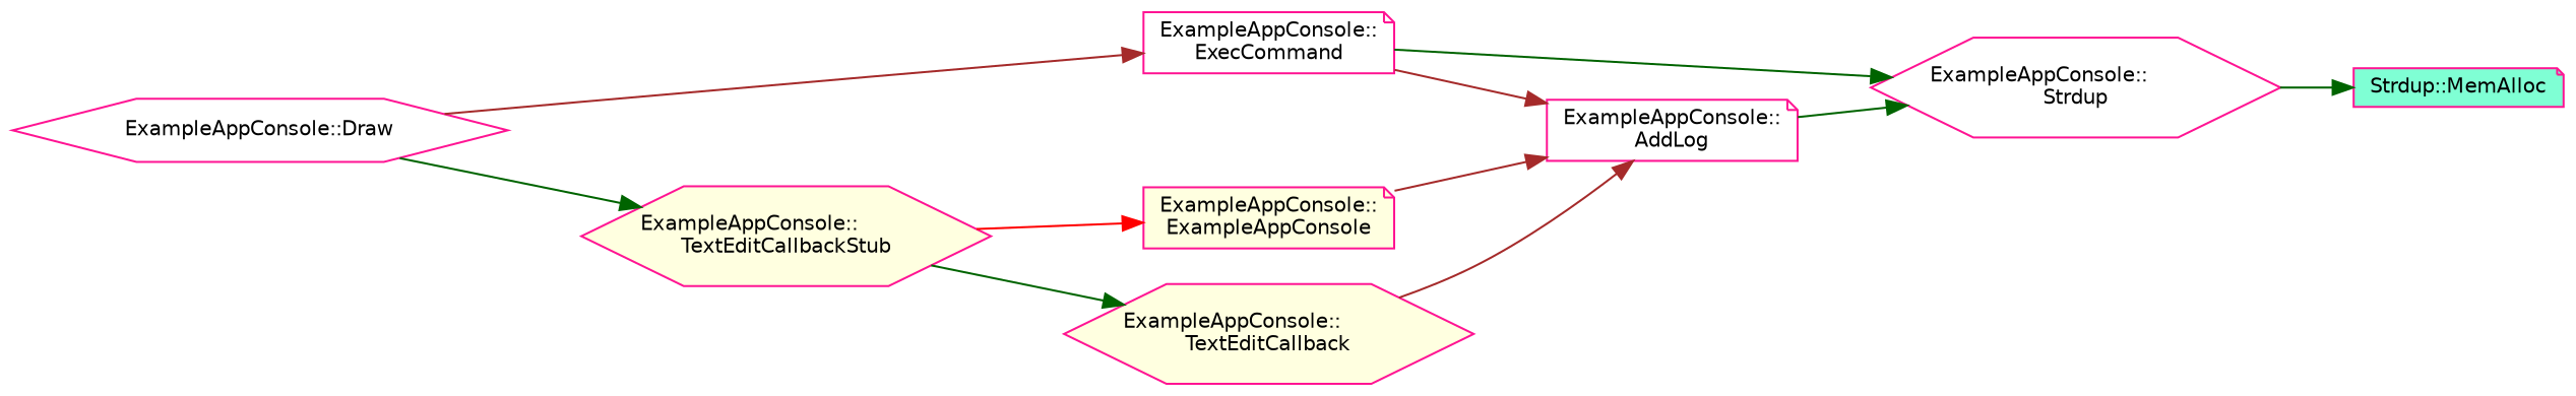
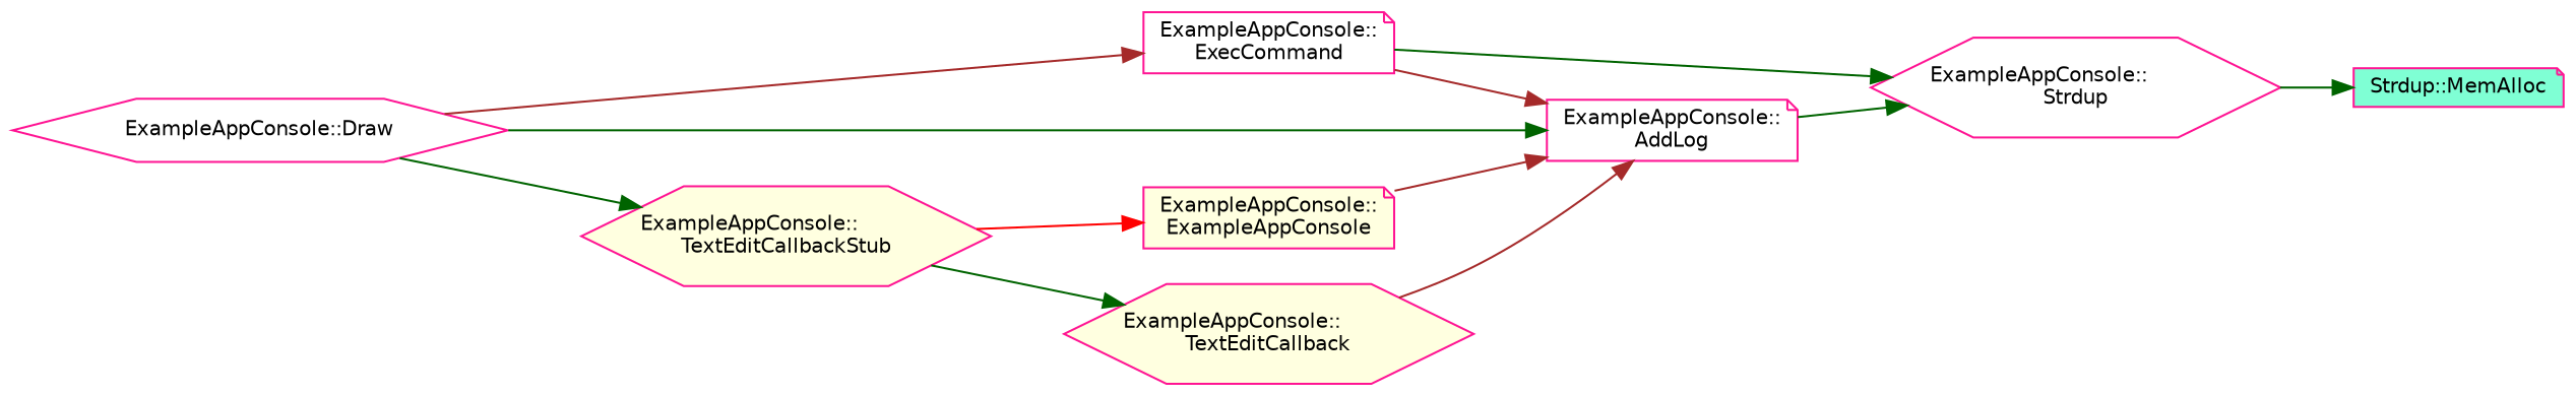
  digraph {
    rankdir=RL
    node [color=deeppink fillcolor=white fontname=Helvetica fontsize=10 shape=note style=filled]
    edge [color=darkgreen dir=back fontname=Helvetica fontsize=10 labelfontname=Helvetica labelfontsize=10 style=solid]
    n1 [fillcolor=aquamarine fontcolor=black height=0.2 label="Strdup::MemAlloc" width=0.4]
    n2 [height=0.2 label="ExampleAppConsole::\lStrdup" shape=hexagon width=0.4]
    n3 [height=0.2 label="ExampleAppConsole::\lAddLog" width=0.4]
    n4 [height=0.2 label="ExampleAppConsole::\lExecCommand" width=0.4]
    n5 [height=0.2 label="ExampleAppConsole::Draw" shape=hexagon width=0.4]
    n6 [fillcolor=lightyellow height=0.2 label="ExampleAppConsole::\lExampleAppConsole" width=0.4]
    n7 [fillcolor=lightyellow height=0.2 label="ExampleAppConsole::\lTextEditCallback" shape=hexagon width=0.4]
    n8 [fillcolor=lightyellow height=0.2 label="ExampleAppConsole::\lTextEditCallbackStub" shape=hexagon width=0.4]
    n1 -> n2
    n2 -> n3
    n2 -> n4
    n3 -> n4 [color=brown]
+   n3 -> n5
    n3 -> n6 [color=brown]
    n3 -> n7 [color=brown]
    n4 -> n5 [color=brown]
    n6 -> n8 [color=red]
    n7 -> n8
    n8 -> n5
  }
